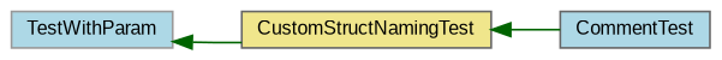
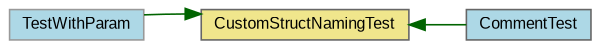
  digraph {
    fontname="Liberation Sans"
    rankdir=LR
    node [color=grey40 fillcolor=lightblue fontname="Liberation Sans" fontsize=10 shape=box style=filled]
    edge [color=darkgreen dir=back fontname="Liberation Sans" fontsize=10 labelfontname=Helvetica labelfontsize=10 style=solid]
    n1 [color=grey60 height=0.2 label=TestWithParam width=0.4]
    n2 [fillcolor=khaki height=0.2 label=CustomStructNamingTest width=0.4]
    n3 [height=0.2 label=CommentTest width=0.4]
-   n1 -> n2
+   n2 -> n1
    n2 -> n3
  }
